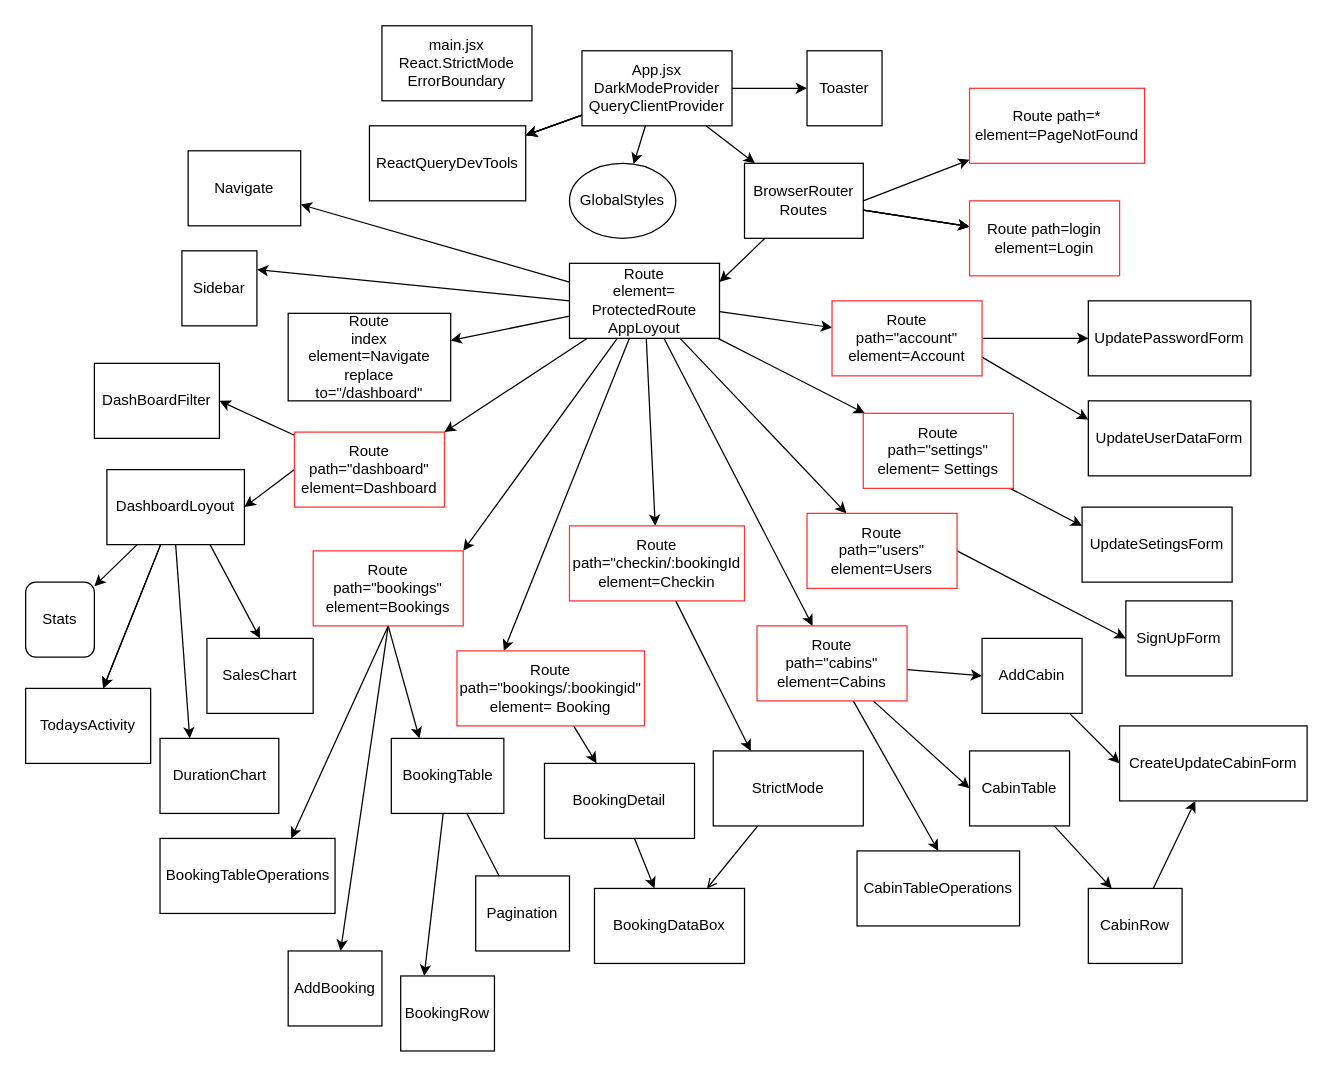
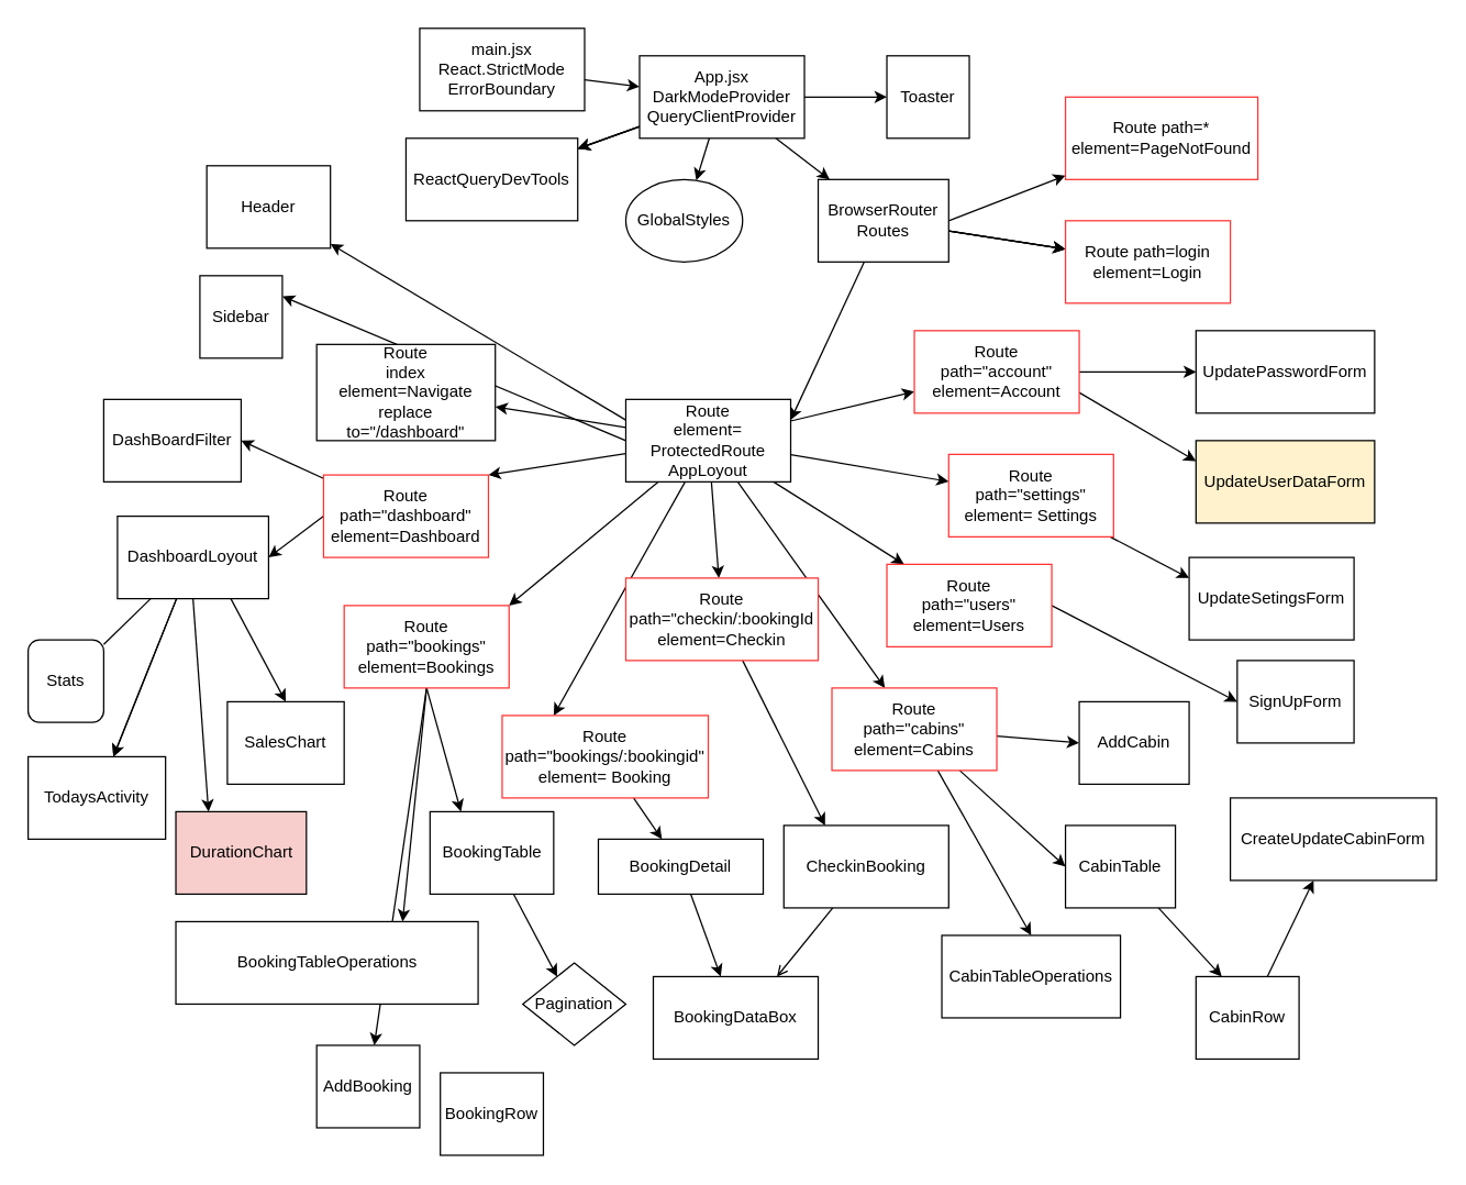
  <mxCell id="0" />
  <mxCell id="1" parent="0" />
+ <mxCell id="2" value="" style="edgeStyle=none;html=1;" parent="1" source="3" target="10" edge="1"><mxGeometry relative="1" as="geometry" /></mxCell>
  <mxCell id="3" value="main.jsx&lt;br&gt;React.StrictMode&lt;br&gt;ErrorBoundary" style="rounded=0;whiteSpace=wrap;html=1;" parent="1" vertex="1"><mxGeometry x="305" y="20" width="120" height="60" as="geometry" /></mxCell>
  <mxCell id="4" value="" style="edgeStyle=none;html=1;" parent="1" source="10" target="11" edge="1"><mxGeometry relative="1" as="geometry" /></mxCell>
  <mxCell id="5" value="" style="edgeStyle=none;html=1;" parent="1" source="10" target="11" edge="1"><mxGeometry relative="1" as="geometry" /></mxCell>
  <mxCell id="6" value="" style="edgeStyle=none;html=1;" parent="1" source="10" target="11" edge="1"><mxGeometry relative="1" as="geometry" /></mxCell>
  <mxCell id="7" value="" style="edgeStyle=none;html=1;" parent="1" source="10" target="12" edge="1"><mxGeometry relative="1" as="geometry" /></mxCell>
  <mxCell id="8" value="" style="edgeStyle=none;html=1;" parent="1" source="10" target="17" edge="1"><mxGeometry relative="1" as="geometry" /></mxCell>
  <mxCell id="9" value="" style="edgeStyle=none;html=1;" parent="1" source="10" target="18" edge="1"><mxGeometry relative="1" as="geometry" /></mxCell>
  <mxCell id="10" value="App.jsx&lt;br&gt;DarkModeProvider&lt;br&gt;QueryClientProvider" style="rounded=0;whiteSpace=wrap;html=1;" parent="1" vertex="1"><mxGeometry x="465" y="40" width="120" height="60" as="geometry" /></mxCell>
  <mxCell id="11" value="ReactQueryDevTools" style="rounded=0;whiteSpace=wrap;html=1;" parent="1" vertex="1"><mxGeometry x="295" y="100" width="125" height="60" as="geometry" /></mxCell>
  <mxCell id="12" value="GlobalStyles" style="ellipse;whiteSpace=wrap;html=1;" parent="1" vertex="1"><mxGeometry x="455" y="130" width="85" height="60" as="geometry" /></mxCell>
  <mxCell id="13" value="" style="edgeStyle=none;html=1;entryX=1;entryY=0.25;entryDx=0;entryDy=0;" parent="1" source="17" target="30" edge="1"><mxGeometry relative="1" as="geometry" /></mxCell>
  <mxCell id="14" value="" style="edgeStyle=none;html=1;" parent="1" source="17" target="32" edge="1"><mxGeometry relative="1" as="geometry" /></mxCell>
  <mxCell id="15" value="" style="edgeStyle=none;html=1;" parent="1" source="17" target="32" edge="1"><mxGeometry relative="1" as="geometry" /></mxCell>
  <mxCell id="16" value="" style="edgeStyle=none;html=1;" parent="1" source="17" target="32" edge="1"><mxGeometry relative="1" as="geometry" /></mxCell>
  <mxCell id="17" value="BrowserRouter&lt;br&gt;Routes" style="rounded=0;whiteSpace=wrap;html=1;" parent="1" vertex="1"><mxGeometry x="595" y="130" width="95" height="60" as="geometry" /></mxCell>
  <mxCell id="18" value="Toaster" style="rounded=0;whiteSpace=wrap;html=1;" parent="1" vertex="1"><mxGeometry x="645" y="40" width="60" height="60" as="geometry" /></mxCell>
  <mxCell id="19" value="" style="edgeStyle=none;html=1;" parent="1" source="30" target="34" edge="1"><mxGeometry relative="1" as="geometry" /></mxCell>
  <mxCell id="20" value="" style="edgeStyle=none;html=1;entryX=1;entryY=0;entryDx=0;entryDy=0;" parent="1" source="30" target="37" edge="1"><mxGeometry relative="1" as="geometry" /></mxCell>
  <mxCell id="21" value="" style="edgeStyle=none;html=1;entryX=1;entryY=0;entryDx=0;entryDy=0;" parent="1" source="30" target="41" edge="1"><mxGeometry relative="1" as="geometry" /></mxCell>
  <mxCell id="22" value="" style="edgeStyle=none;html=1;entryX=0.25;entryY=0;entryDx=0;entryDy=0;" parent="1" source="30" target="43" edge="1"><mxGeometry relative="1" as="geometry" /></mxCell>
  <mxCell id="23" value="" style="edgeStyle=none;html=1;" parent="1" source="30" target="45" edge="1"><mxGeometry relative="1" as="geometry" /></mxCell>
  <mxCell id="24" value="" style="edgeStyle=none;html=1;" parent="1" source="30" target="49" edge="1"><mxGeometry relative="1" as="geometry" /></mxCell>
  <mxCell id="25" value="" style="edgeStyle=none;html=1;" parent="1" source="30" target="51" edge="1"><mxGeometry relative="1" as="geometry" /></mxCell>
  <mxCell id="26" value="" style="edgeStyle=none;html=1;" parent="1" source="30" target="53" edge="1"><mxGeometry relative="1" as="geometry" /></mxCell>
  <mxCell id="27" value="" style="edgeStyle=none;html=1;" parent="1" source="30" target="56" edge="1"><mxGeometry relative="1" as="geometry" /></mxCell>
  <mxCell id="28" style="edgeStyle=none;html=1;exitX=0;exitY=0.25;exitDx=0;exitDy=0;" edge="1" parent="1" source="30" target="57"><mxGeometry relative="1" as="geometry" /></mxCell>
  <mxCell id="29" style="edgeStyle=none;html=1;exitX=0;exitY=0.5;exitDx=0;exitDy=0;entryX=1;entryY=0.25;entryDx=0;entryDy=0;" edge="1" parent="1" source="30" target="58"><mxGeometry relative="1" as="geometry" /></mxCell>
- <mxCell id="30" value="Route&lt;br&gt;element= ProtectedRoute&lt;br&gt;AppLoyout" style="rounded=0;whiteSpace=wrap;html=1;" parent="1" vertex="1"><mxGeometry x="455" y="210" width="120" height="60" as="geometry" /></mxCell>
+ <mxCell id="30" value="Route&lt;br&gt;element= ProtectedRoute&lt;br&gt;AppLoyout" style="rounded=0;whiteSpace=wrap;html=1;" parent="1" vertex="1"><mxGeometry x="455" y="290" width="120" height="60" as="geometry" /></mxCell>
  <mxCell id="31" value="" style="edgeStyle=none;html=1;exitX=1;exitY=0.5;exitDx=0;exitDy=0;" parent="1" source="17" target="33" edge="1"><mxGeometry relative="1" as="geometry" /></mxCell>
  <mxCell id="32" value="Route path=login element=Login" style="rounded=0;whiteSpace=wrap;html=1;strokeColor=#Ff3333;" parent="1" vertex="1"><mxGeometry x="775" y="160" width="120" height="60" as="geometry" /></mxCell>
  <mxCell id="33" value="Route path=* element=PageNotFound" style="rounded=0;whiteSpace=wrap;html=1;strokeColor=#Ff3333;" parent="1" vertex="1"><mxGeometry x="775" y="70" width="140" height="60" as="geometry" /></mxCell>
  <mxCell id="34" value="Route&lt;br&gt;index element=Navigate replace to=&quot;/dashboard&quot;" style="rounded=0;whiteSpace=wrap;html=1;" parent="1" vertex="1"><mxGeometry x="230" y="250" width="130" height="70" as="geometry" /></mxCell>
  <mxCell id="35" value="" style="edgeStyle=none;html=1;entryX=1;entryY=0.5;entryDx=0;entryDy=0;" edge="1" parent="1" source="37" target="65"><mxGeometry relative="1" as="geometry"><mxPoint x="185" y="382.727" as="targetPoint" /></mxGeometry></mxCell>
  <mxCell id="36" style="edgeStyle=none;html=1;exitX=0;exitY=0.5;exitDx=0;exitDy=0;entryX=1;entryY=0.5;entryDx=0;entryDy=0;" edge="1" parent="1" source="37" target="64"><mxGeometry relative="1" as="geometry" /></mxCell>
  <mxCell id="37" value="Route&lt;br&gt;path=&quot;dashboard&quot; element=Dashboard" style="rounded=0;whiteSpace=wrap;html=1;strokeColor=#FF3333;" parent="1" vertex="1"><mxGeometry x="235" y="345" width="120" height="60" as="geometry" /></mxCell>
  <mxCell id="38" style="edgeStyle=none;html=1;exitX=0.5;exitY=1;exitDx=0;exitDy=0;entryX=0.75;entryY=0;entryDx=0;entryDy=0;" edge="1" parent="1" source="41" target="70"><mxGeometry relative="1" as="geometry" /></mxCell>
  <mxCell id="39" style="edgeStyle=none;html=1;exitX=0.5;exitY=1;exitDx=0;exitDy=0;" edge="1" parent="1" source="41" target="71"><mxGeometry relative="1" as="geometry" /></mxCell>
  <mxCell id="40" style="edgeStyle=none;html=1;exitX=0.5;exitY=1;exitDx=0;exitDy=0;entryX=0.25;entryY=0;entryDx=0;entryDy=0;" edge="1" parent="1" source="41" target="74"><mxGeometry relative="1" as="geometry" /></mxCell>
  <mxCell id="41" value="Route&lt;br&gt;path=&quot;bookings&quot; element=Bookings" style="rounded=0;whiteSpace=wrap;html=1;strokeColor=#FF3333;" parent="1" vertex="1"><mxGeometry x="250" y="440" width="120" height="60" as="geometry" /></mxCell>
  <mxCell id="42" value="" style="edgeStyle=none;html=1;" edge="1" parent="1" source="43" target="76"><mxGeometry relative="1" as="geometry" /></mxCell>
  <mxCell id="43" value="Route&lt;br&gt;path=&quot;bookings/:bookingid&quot; element= Booking" style="rounded=0;whiteSpace=wrap;html=1;strokeColor=#Ff3333;" parent="1" vertex="1"><mxGeometry x="365" y="520" width="150" height="60" as="geometry" /></mxCell>
  <mxCell id="44" style="edgeStyle=none;html=1;entryX=0.25;entryY=0;entryDx=0;entryDy=0;" edge="1" parent="1" source="45" target="81"><mxGeometry relative="1" as="geometry"><mxPoint x="635" y="660" as="targetPoint" /></mxGeometry></mxCell>
  <mxCell id="45" value="Route&lt;br&gt;path=&quot;checkin/:bookingId&lt;br&gt;element=Checkin" style="rounded=0;whiteSpace=wrap;html=1;strokeColor=#Ff3333;" parent="1" vertex="1"><mxGeometry x="455" y="420" width="140" height="60" as="geometry" /></mxCell>
  <mxCell id="46" value="" style="edgeStyle=none;html=1;entryX=0.5;entryY=0;entryDx=0;entryDy=0;" edge="1" parent="1" source="49" target="82"><mxGeometry relative="1" as="geometry"><mxPoint x="825" y="580" as="targetPoint" /></mxGeometry></mxCell>
  <mxCell id="47" style="edgeStyle=none;html=1;entryX=0;entryY=0.5;entryDx=0;entryDy=0;" edge="1" parent="1" source="49" target="84"><mxGeometry relative="1" as="geometry" /></mxCell>
  <mxCell id="48" style="edgeStyle=none;html=1;entryX=0;entryY=0.5;entryDx=0;entryDy=0;" edge="1" parent="1" source="49" target="86"><mxGeometry relative="1" as="geometry" /></mxCell>
  <mxCell id="49" value="Route&lt;br&gt;path=&quot;cabins&quot;&lt;br&gt;element=Cabins" style="rounded=0;whiteSpace=wrap;html=1;strokeColor=#Ff3333;" parent="1" vertex="1"><mxGeometry x="605" y="500" width="120" height="60" as="geometry" /></mxCell>
  <mxCell id="50" style="edgeStyle=none;html=1;entryX=0;entryY=0.5;entryDx=0;entryDy=0;exitX=1;exitY=0.5;exitDx=0;exitDy=0;" edge="1" parent="1" source="51" target="90"><mxGeometry relative="1" as="geometry" /></mxCell>
  <mxCell id="51" value="Route&lt;br&gt;path=&quot;users&quot;&lt;br&gt;element=Users" style="rounded=0;whiteSpace=wrap;html=1;strokeColor=#Ff3333;" parent="1" vertex="1"><mxGeometry x="645" y="410" width="120" height="60" as="geometry" /></mxCell>
  <mxCell id="52" style="edgeStyle=none;html=1;entryX=0;entryY=0.25;entryDx=0;entryDy=0;" edge="1" parent="1" source="53" target="91"><mxGeometry relative="1" as="geometry" /></mxCell>
  <mxCell id="53" value="Route&lt;br&gt;path=&quot;settings&quot; element= Settings" style="rounded=0;whiteSpace=wrap;html=1;strokeColor=#Ff3333;" parent="1" vertex="1"><mxGeometry x="690" y="330" width="120" height="60" as="geometry" /></mxCell>
  <mxCell id="54" style="edgeStyle=none;html=1;entryX=0;entryY=0.25;entryDx=0;entryDy=0;exitX=1;exitY=0.75;exitDx=0;exitDy=0;" edge="1" parent="1" source="56" target="92"><mxGeometry relative="1" as="geometry" /></mxCell>
  <mxCell id="55" style="edgeStyle=none;html=1;entryX=0;entryY=0.5;entryDx=0;entryDy=0;" edge="1" parent="1" source="56" target="93"><mxGeometry relative="1" as="geometry" /></mxCell>
  <mxCell id="56" value="Route&lt;br&gt;path=&quot;account&quot; element=Account" style="rounded=0;whiteSpace=wrap;html=1;strokeColor=#Ff3333;" parent="1" vertex="1"><mxGeometry x="665" y="240" width="120" height="60" as="geometry" /></mxCell>
- <mxCell id="57" value="Navigate" style="whiteSpace=wrap;html=1;" vertex="1" parent="1"><mxGeometry x="150" y="120" width="90" height="60" as="geometry" /></mxCell>
+ <mxCell id="57" value="Header" style="whiteSpace=wrap;html=1;" vertex="1" parent="1"><mxGeometry x="150" y="120" width="90" height="60" as="geometry" /></mxCell>
  <mxCell id="58" value="Sidebar" style="whiteSpace=wrap;html=1;" vertex="1" parent="1"><mxGeometry x="145" y="200" width="60" height="60" as="geometry" /></mxCell>
- <mxCell id="59" value="" style="edgeStyle=none;html=1;" edge="1" parent="1" source="64" target="66"><mxGeometry relative="1" as="geometry" /></mxCell>
+ <mxCell id="59" value="" style="edgeStyle=none;html=1;endArrow=none;" edge="1" parent="1" source="64" target="66"><mxGeometry relative="1" as="geometry" /></mxCell>
  <mxCell id="60" value="" style="edgeStyle=none;html=1;" edge="1" parent="1" source="64" target="67"><mxGeometry relative="1" as="geometry" /></mxCell>
  <mxCell id="61" value="" style="edgeStyle=none;html=1;" edge="1" parent="1" source="64" target="67"><mxGeometry relative="1" as="geometry" /></mxCell>
  <mxCell id="62" style="edgeStyle=none;html=1;exitX=0.5;exitY=1;exitDx=0;exitDy=0;entryX=0.25;entryY=0;entryDx=0;entryDy=0;" edge="1" parent="1" source="64" target="68"><mxGeometry relative="1" as="geometry" /></mxCell>
  <mxCell id="63" style="edgeStyle=none;html=1;exitX=0.75;exitY=1;exitDx=0;exitDy=0;entryX=0.5;entryY=0;entryDx=0;entryDy=0;" edge="1" parent="1" source="64" target="69"><mxGeometry relative="1" as="geometry" /></mxCell>
  <mxCell id="64" value="DashboardLoyout" style="whiteSpace=wrap;html=1;rounded=0;" vertex="1" parent="1"><mxGeometry x="85" y="375" width="110" height="60" as="geometry" /></mxCell>
  <mxCell id="65" value="DashBoardFilter" style="whiteSpace=wrap;html=1;" vertex="1" parent="1"><mxGeometry x="75" y="290" width="100" height="60" as="geometry" /></mxCell>
  <mxCell id="66" value="Stats" style="whiteSpace=wrap;html=1;rounded=1;" vertex="1" parent="1"><mxGeometry x="20" y="465" width="55" height="60" as="geometry" /></mxCell>
  <mxCell id="67" value="TodaysActivity" style="whiteSpace=wrap;html=1;rounded=0;" vertex="1" parent="1"><mxGeometry x="20" y="550" width="100" height="60" as="geometry" /></mxCell>
- <mxCell id="68" value="DurationChart" style="whiteSpace=wrap;html=1;rounded=0;" vertex="1" parent="1"><mxGeometry x="127.5" y="590" width="95" height="60" as="geometry" /></mxCell>
+ <mxCell id="68" value="DurationChart" style="whiteSpace=wrap;html=1;rounded=0;fillColor=#f8cecc;" vertex="1" parent="1"><mxGeometry x="127.5" y="590" width="95" height="60" as="geometry" /></mxCell>
  <mxCell id="69" value="SalesChart" style="whiteSpace=wrap;html=1;rounded=0;" vertex="1" parent="1"><mxGeometry x="165" y="510" width="85" height="60" as="geometry" /></mxCell>
- <mxCell id="70" value="BookingTableOperations" style="whiteSpace=wrap;html=1;rounded=0;" vertex="1" parent="1"><mxGeometry x="127.5" y="670" width="140" height="60" as="geometry" /></mxCell>
+ <mxCell id="70" value="BookingTableOperations" style="whiteSpace=wrap;html=1;rounded=0;" vertex="1" parent="1"><mxGeometry x="127.5" y="670" width="220" height="60" as="geometry" /></mxCell>
  <mxCell id="71" value="AddBooking" style="whiteSpace=wrap;html=1;rounded=0;" vertex="1" parent="1"><mxGeometry x="230" y="760" width="75" height="60" as="geometry" /></mxCell>
- <mxCell id="72" style="edgeStyle=none;html=1;entryX=0.25;entryY=0;entryDx=0;entryDy=0;" edge="1" parent="1" source="74" target="78"><mxGeometry relative="1" as="geometry"><mxPoint x="365" y="750" as="targetPoint" /></mxGeometry></mxCell>
- <mxCell id="73" style="edgeStyle=none;html=1;entryX=0.25;entryY=0;entryDx=0;entryDy=0;endArrow=none;" edge="1" parent="1" source="74" target="79"><mxGeometry relative="1" as="geometry" /></mxCell>
+ <mxCell id="73" style="edgeStyle=none;html=1;entryX=0.25;entryY=0;entryDx=0;entryDy=0;" edge="1" parent="1" source="74" target="79"><mxGeometry relative="1" as="geometry" /></mxCell>
  <mxCell id="74" value="BookingTable" style="whiteSpace=wrap;html=1;rounded=0;" vertex="1" parent="1"><mxGeometry x="312.5" y="590" width="90" height="60" as="geometry" /></mxCell>
  <mxCell id="75" value="" style="edgeStyle=none;html=1;" edge="1" parent="1" source="76" target="77"><mxGeometry relative="1" as="geometry" /></mxCell>
- <mxCell id="76" value="BookingDetail" style="whiteSpace=wrap;html=1;rounded=0;" vertex="1" parent="1"><mxGeometry x="435" y="610" width="120" height="60" as="geometry" /></mxCell>
+ <mxCell id="76" value="BookingDetail" style="whiteSpace=wrap;html=1;rounded=0;" vertex="1" parent="1"><mxGeometry x="435" y="610" width="120" height="40" as="geometry" /></mxCell>
  <mxCell id="77" value="BookingDataBox" style="whiteSpace=wrap;html=1;rounded=0;" vertex="1" parent="1"><mxGeometry x="475" y="710" width="120" height="60" as="geometry" /></mxCell>
  <mxCell id="78" value="BookingRow" style="whiteSpace=wrap;html=1;rounded=0;" vertex="1" parent="1"><mxGeometry x="320" y="780" width="75" height="60" as="geometry" /></mxCell>
- <mxCell id="79" value="Pagination" style="whiteSpace=wrap;html=1;rounded=0;" vertex="1" parent="1"><mxGeometry x="380" y="700" width="75" height="60" as="geometry" /></mxCell>
+ <mxCell id="79" value="Pagination" style="rhombus;whiteSpace=wrap;html=1;" vertex="1" parent="1"><mxGeometry x="380" y="700" width="75" height="60" as="geometry" /></mxCell>
  <mxCell id="80" style="edgeStyle=none;html=1;entryX=0.75;entryY=0;entryDx=0;entryDy=0;endArrow=open;" edge="1" parent="1" source="81" target="77"><mxGeometry relative="1" as="geometry" /></mxCell>
- <mxCell id="81" value="StrictMode" style="whiteSpace=wrap;html=1;rounded=0;" vertex="1" parent="1"><mxGeometry x="570" y="600" width="120" height="60" as="geometry" /></mxCell>
+ <mxCell id="81" value="CheckinBooking" style="whiteSpace=wrap;html=1;rounded=0;" vertex="1" parent="1"><mxGeometry x="570" y="600" width="120" height="60" as="geometry" /></mxCell>
  <mxCell id="82" value="&lt;span style=&quot;font-weight: normal;&quot;&gt;CabinTableOperations&lt;/span&gt;" style="whiteSpace=wrap;html=1;rounded=0;fontStyle=1" vertex="1" parent="1"><mxGeometry x="685" y="680" width="130" height="60" as="geometry" /></mxCell>
  <mxCell id="83" style="edgeStyle=none;html=1;entryX=0.25;entryY=0;entryDx=0;entryDy=0;" edge="1" parent="1" source="84" target="88"><mxGeometry relative="1" as="geometry" /></mxCell>
  <mxCell id="84" value="&lt;span style=&quot;font-weight: normal;&quot;&gt;CabinTable&lt;/span&gt;" style="whiteSpace=wrap;html=1;rounded=0;fontStyle=1" vertex="1" parent="1"><mxGeometry x="775" y="600" width="80" height="60" as="geometry" /></mxCell>
- <mxCell id="85" style="edgeStyle=none;html=1;entryX=0;entryY=0.5;entryDx=0;entryDy=0;" edge="1" parent="1" source="86" target="89"><mxGeometry relative="1" as="geometry" /></mxCell>
  <mxCell id="86" value="&lt;span style=&quot;font-weight: normal;&quot;&gt;AddCabin&lt;/span&gt;" style="whiteSpace=wrap;html=1;rounded=0;fontStyle=1" vertex="1" parent="1"><mxGeometry x="785" y="510" width="80" height="60" as="geometry" /></mxCell>
  <mxCell id="87" style="edgeStyle=none;html=1;" edge="1" parent="1" source="88" target="89"><mxGeometry relative="1" as="geometry"><mxPoint x="985" y="780" as="targetPoint" /></mxGeometry></mxCell>
  <mxCell id="88" value="CabinRow" style="whiteSpace=wrap;html=1;rounded=0;" vertex="1" parent="1"><mxGeometry x="870" y="710" width="75" height="60" as="geometry" /></mxCell>
  <mxCell id="89" value="CreateUpdateCabinForm" style="whiteSpace=wrap;html=1;rounded=0;" vertex="1" parent="1"><mxGeometry x="895" y="580" width="150" height="60" as="geometry" /></mxCell>
  <mxCell id="90" value="SignUpForm" style="whiteSpace=wrap;html=1;rounded=0;" vertex="1" parent="1"><mxGeometry x="900" y="480" width="85" height="60" as="geometry" /></mxCell>
  <mxCell id="91" value="UpdateSetingsForm" style="whiteSpace=wrap;html=1;rounded=0;" vertex="1" parent="1"><mxGeometry x="865" y="405" width="120" height="60" as="geometry" /></mxCell>
- <mxCell id="92" value="UpdateUserDataForm" style="whiteSpace=wrap;html=1;rounded=0;" vertex="1" parent="1"><mxGeometry x="870" y="320" width="130" height="60" as="geometry" /></mxCell>
+ <mxCell id="92" value="UpdateUserDataForm" style="whiteSpace=wrap;html=1;rounded=0;fillColor=#fff2cc;" vertex="1" parent="1"><mxGeometry x="870" y="320" width="130" height="60" as="geometry" /></mxCell>
  <mxCell id="93" value="UpdatePasswordForm" style="whiteSpace=wrap;html=1;rounded=0;" vertex="1" parent="1"><mxGeometry x="870" y="240" width="130" height="60" as="geometry" /></mxCell>
